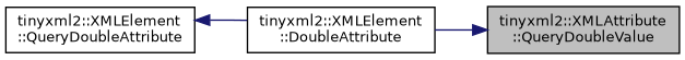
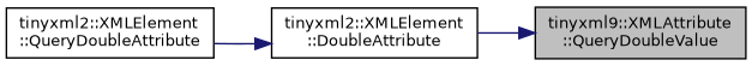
  digraph {
    rankdir=RL
    node [color=black fillcolor=white fontname=Helvetica fontsize=10 shape=record style=filled]
    edge [color=midnightblue dir=back fontname=Helvetica fontsize=10 labelfontname=Helvetica labelfontsize=10 style=solid]
-   n1 [fillcolor=grey75 fontcolor=black height=0.2 label="tinyxml2::XMLAttribute\l::QueryDoubleValue" width=0.4]
+   n1 [fillcolor=grey75 fontcolor=black height=0.2 label="tinyxml9::XMLAttribute\l::QueryDoubleValue" width=0.4]
    n2 [height=0.2 label="tinyxml2::XMLElement\l::DoubleAttribute" width=0.4]
    n3 [height=0.2 label="tinyxml2::XMLElement\l::QueryDoubleAttribute" width=0.4]
    n1 -> n2
-   n3 -> n2
+   n2 -> n3
  }
